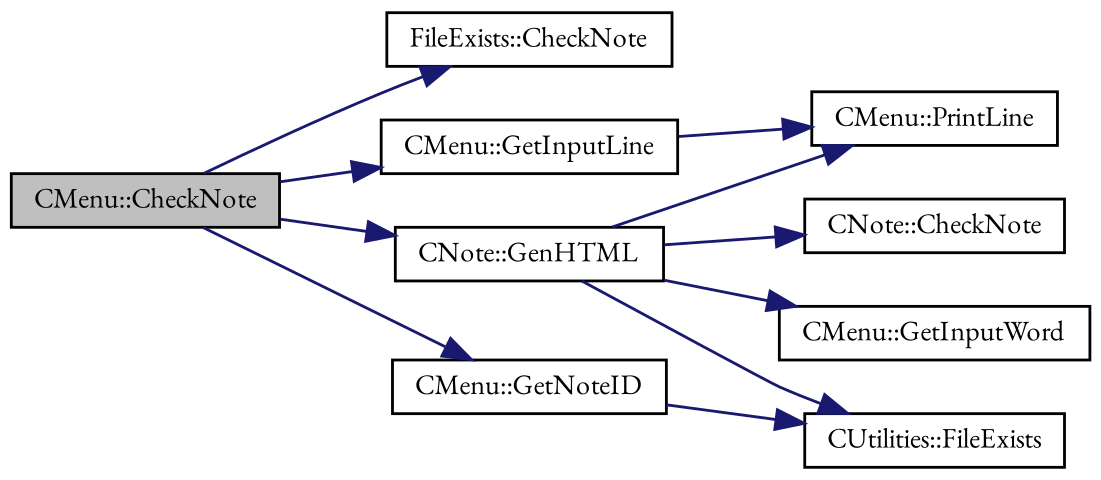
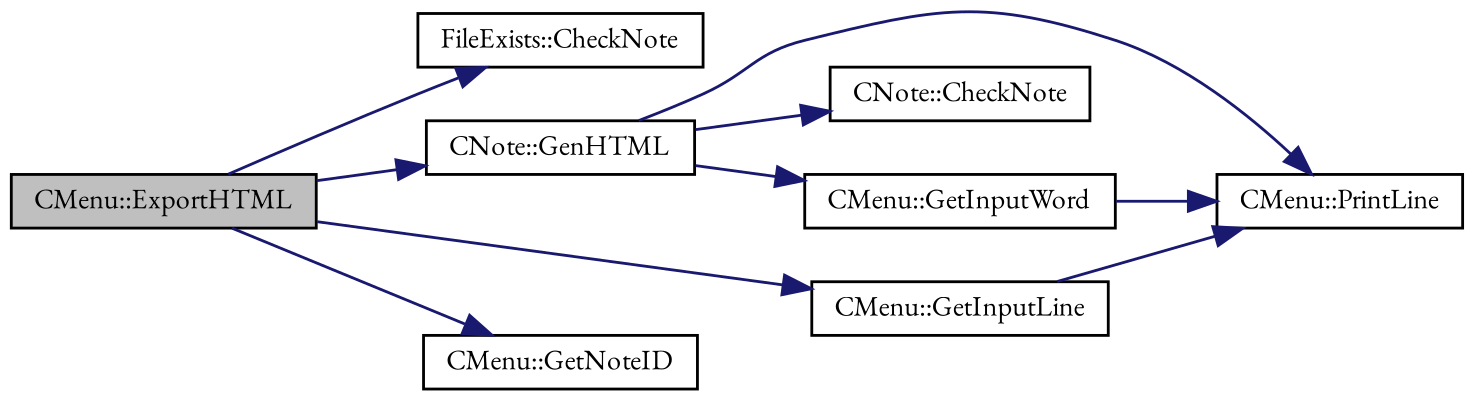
  digraph {
    fontname="EB Garamond"
    rankdir=LR
    node [color=black fillcolor=white fontname="EB Garamond" fontsize=10 shape=record style=filled]
    edge [color=midnightblue fontname="EB Garamond" fontsize=10 labelfontname=Helvetica labelfontsize=10 style=solid]
-   n1 [fillcolor=grey75 fontcolor=black height=0.2 label="CMenu::CheckNote" width=0.4]
+   n1 [fillcolor=grey75 fontcolor=black height=0.2 label="CMenu::ExportHTML" width=0.4]
    n2 [height=0.2 label="FileExists::CheckNote" width=0.4]
    n3 [height=0.2 label="CNote::GenHTML" width=0.4]
    n4 [height=0.2 label="CMenu::GetInputLine" width=0.4]
    n5 [height=0.2 label="CMenu::GetNoteID" width=0.4]
    n6 [height=0.2 label="CMenu::PrintLine" width=0.4]
-   n7 [height=0.2 label="CUtilities::FileExists" width=0.4]
    n8 [height=0.2 label="CNote::CheckNote" width=0.4]
    n9 [height=0.2 label="CMenu::GetInputWord" width=0.4]
    n1 -> n2
    n1 -> n3
    n1 -> n4
    n1 -> n5
    n3 -> n6
-   n3 -> n7
    n3 -> n8
    n3 -> n9
    n4 -> n6
-   n5 -> n7
+   n9 -> n6
  }
